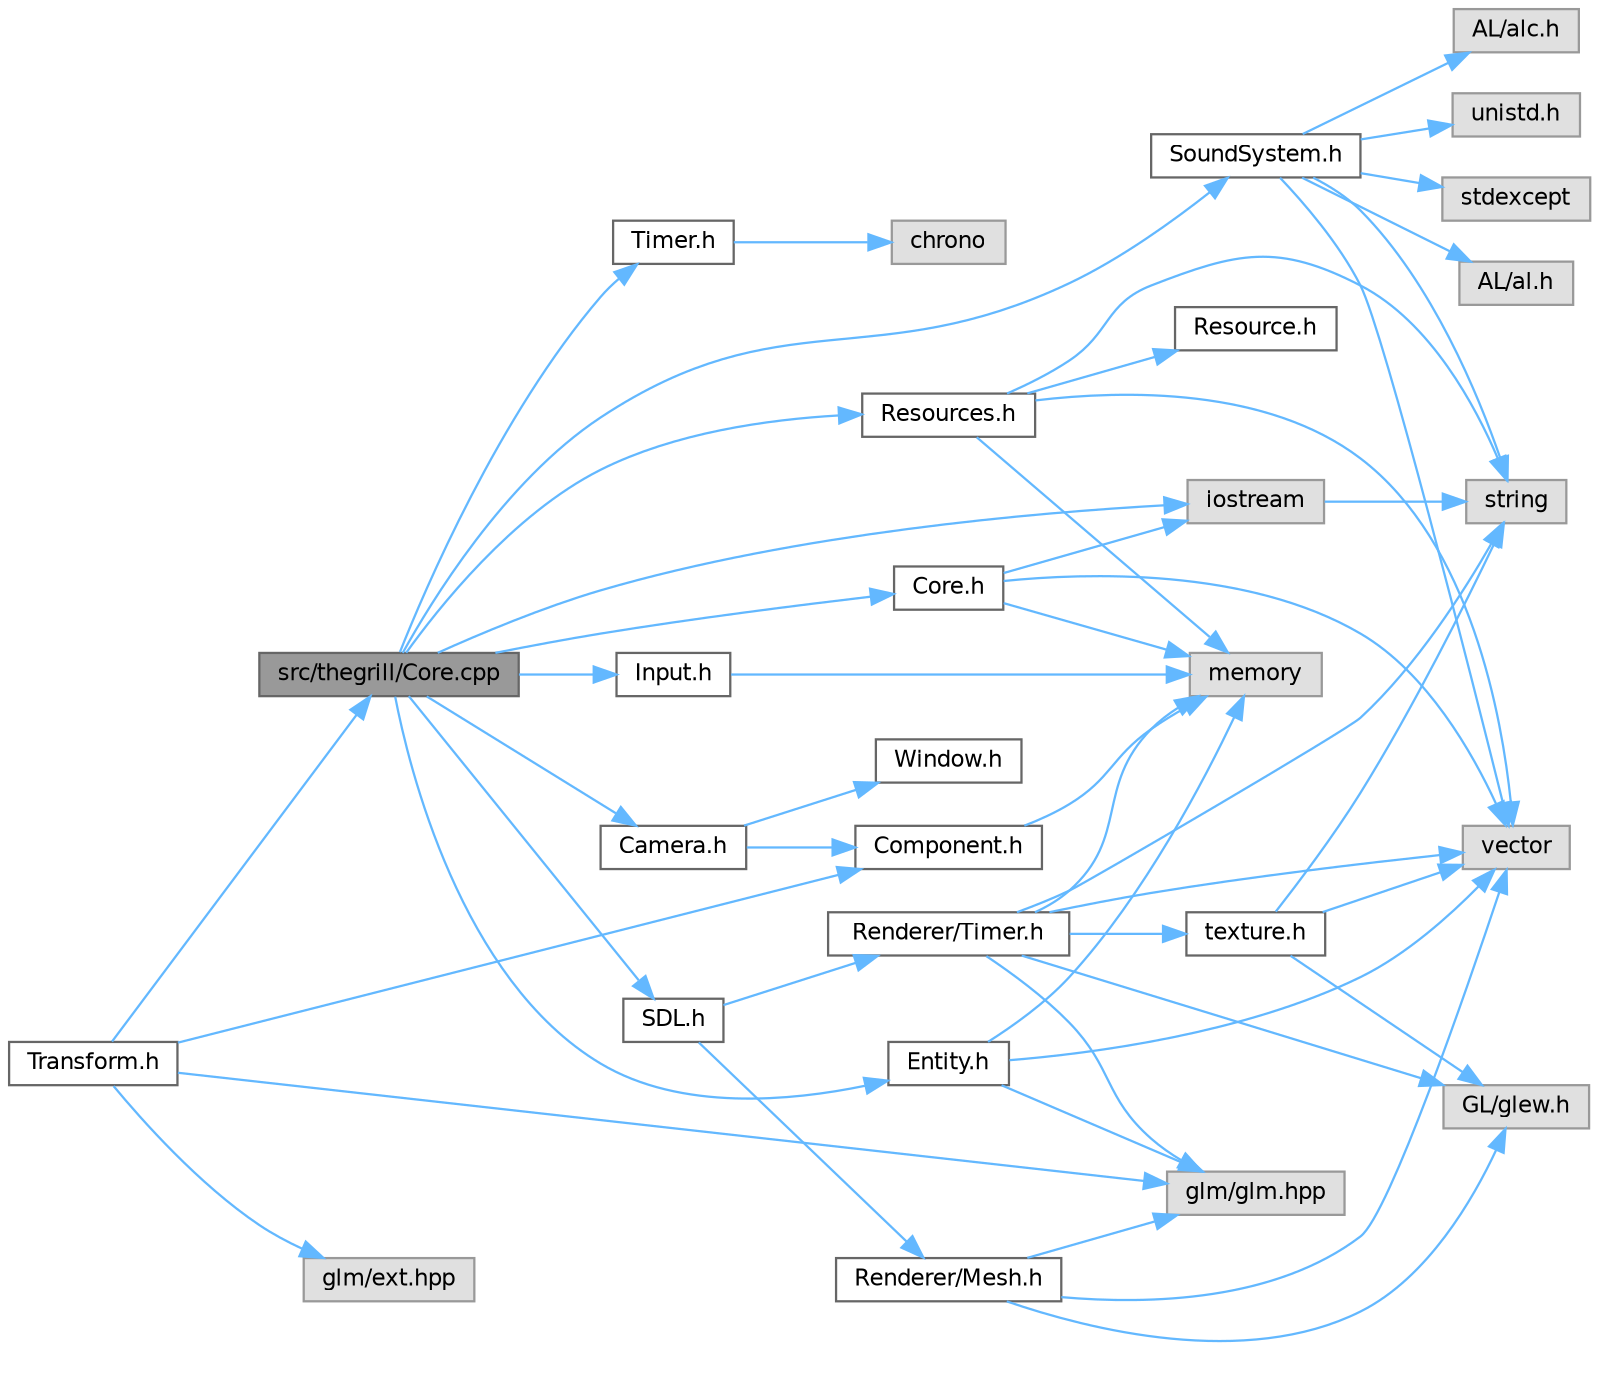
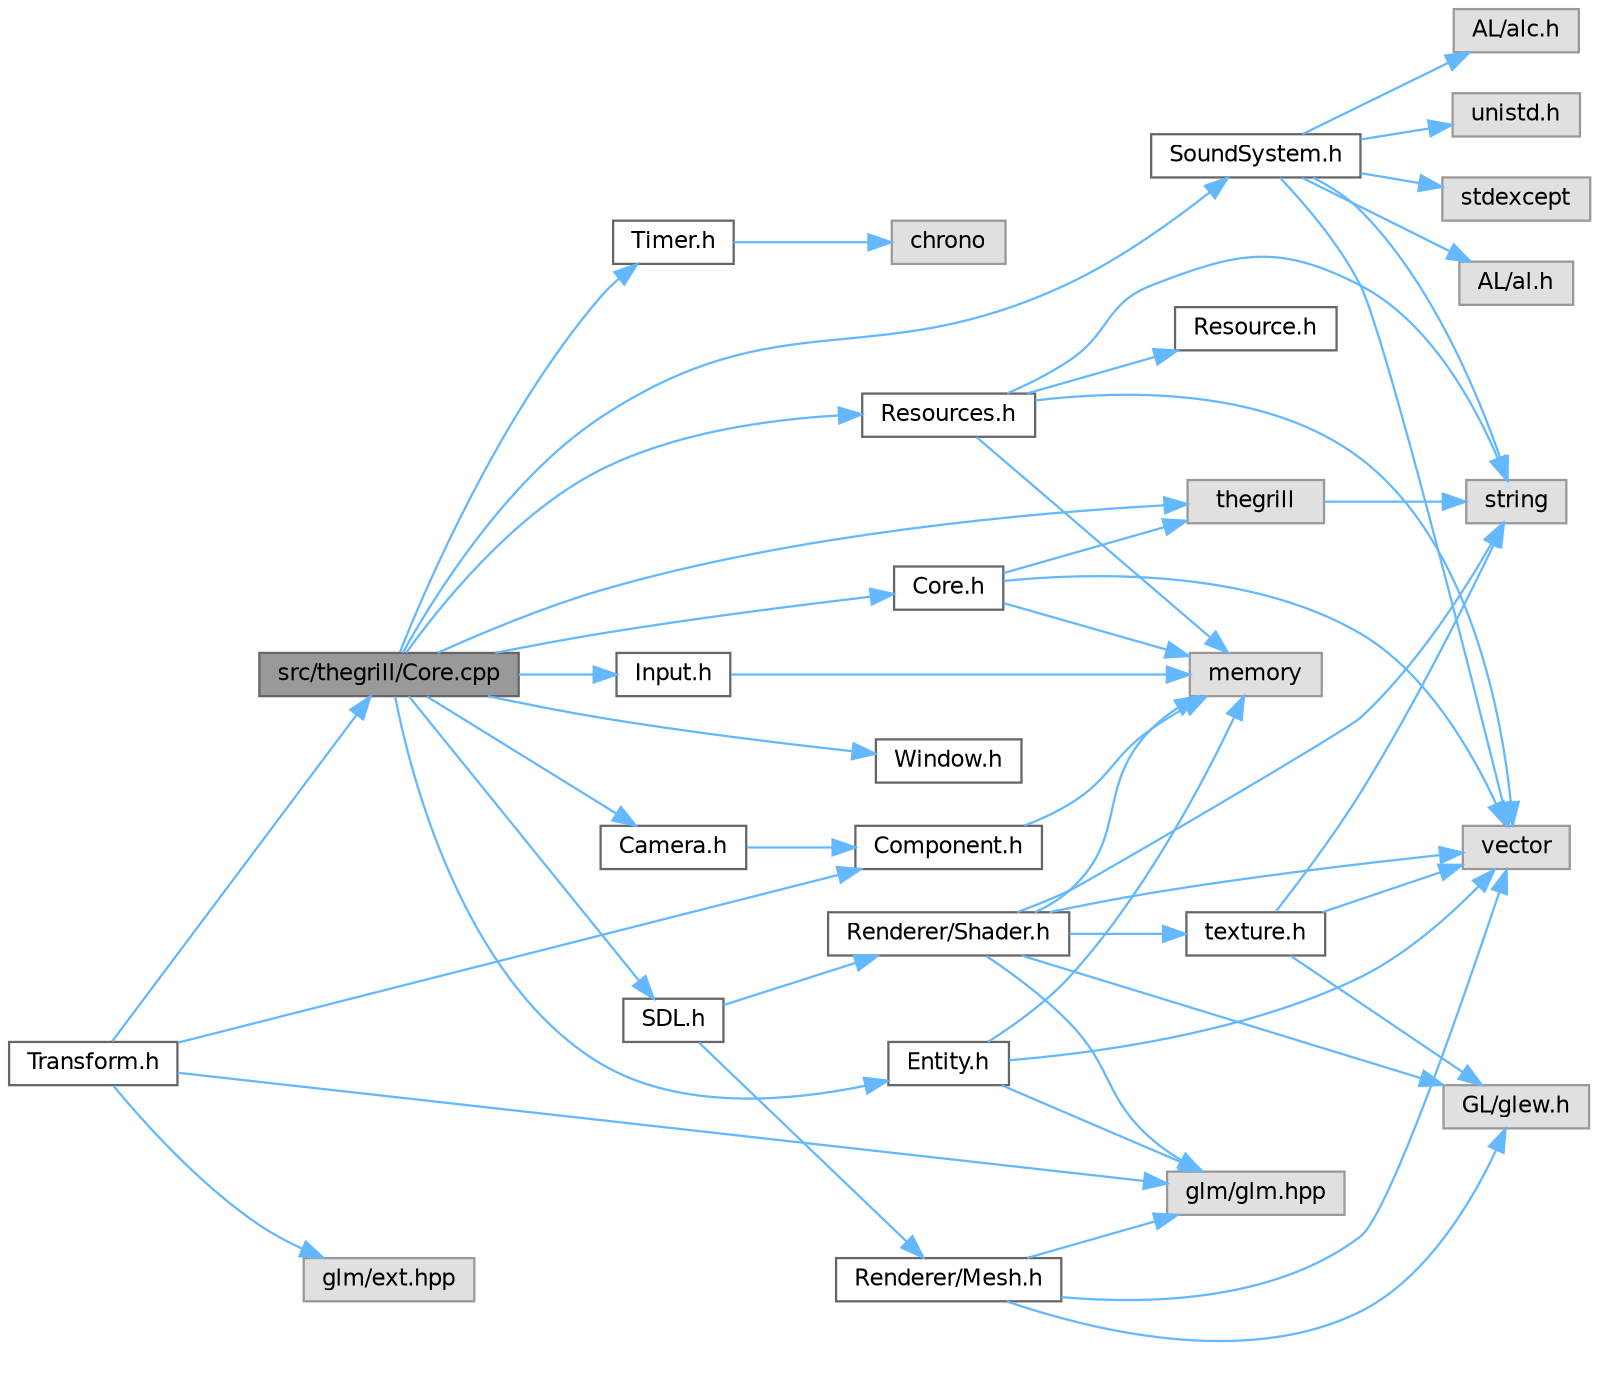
  digraph {
    rankdir=LR
    node [color=grey40 fillcolor=white fontname=Helvetica fontsize=10 shape=box style=filled]
    edge [color=steelblue1 fontname=Helvetica fontsize=10 labelfontname=Helvetica labelfontsize=10 style=solid]
    n1 [color=gray40 fillcolor=grey60 fontcolor=black height=0.2 label="src/thegrill/Core.cpp" width=0.4]
    n2 [height=0.2 label="Core.h" width=0.4]
-   n3 [color=grey60 fillcolor="#E0E0E0" height=0.2 label=iostream width=0.4]
+   n3 [color=grey60 fillcolor="#E0E0E0" height=0.2 label=thegrill width=0.4]
    n4 [height=0.2 label="Entity.h" width=0.4]
    n5 [height=0.2 label="Timer.h" width=0.4]
    n6 [height=0.2 label="Window.h" width=0.4]
    n7 [height=0.2 label="Resources.h" width=0.4]
    n8 [height=0.2 label="Input.h" width=0.4]
    n9 [height=0.2 label="SoundSystem.h" width=0.4]
    n10 [height=0.2 label="SDL.h" width=0.4]
    n11 [height=0.2 label="Camera.h" width=0.4]
    n12 [color=grey60 fillcolor="#E0E0E0" height=0.2 label=memory width=0.4]
    n13 [color=grey60 fillcolor="#E0E0E0" height=0.2 label=vector width=0.4]
    n14 [color=grey60 fillcolor="#E0E0E0" height=0.2 label=string width=0.4]
    n15 [color=grey60 fillcolor="#E0E0E0" height=0.2 label="glm/glm.hpp" width=0.4]
    n16 [height=0.2 label="Transform.h" width=0.4]
    n17 [height=0.2 label="Component.h" width=0.4]
    n18 [color=grey60 fillcolor="#E0E0E0" height=0.2 label="glm/ext.hpp" width=0.4]
    n19 [color=grey60 fillcolor="#E0E0E0" height=0.2 label=chrono width=0.4]
    n20 [height=0.2 label="Resource.h" width=0.4]
    n21 [color=grey60 fillcolor="#E0E0E0" height=0.2 label="AL/al.h" width=0.4]
    n22 [color=grey60 fillcolor="#E0E0E0" height=0.2 label="AL/alc.h" width=0.4]
    n23 [color=grey60 fillcolor="#E0E0E0" height=0.2 label="unistd.h" width=0.4]
    n24 [color=grey60 fillcolor="#E0E0E0" height=0.2 label=stdexcept width=0.4]
    n25 [height=0.2 label="Renderer/Mesh.h" width=0.4]
-   n26 [height=0.2 label="Renderer/Timer.h" width=0.4]
+   n26 [height=0.2 label="Renderer/Shader.h" width=0.4]
    n27 [color=grey60 fillcolor="#E0E0E0" height=0.2 label="GL/glew.h" width=0.4]
    n28 [height=0.2 label="texture.h" width=0.4]
    n1 -> n2
    n1 -> n3
    n1 -> n4
    n1 -> n5
-   n11 -> n6
+   n1 -> n6
    n1 -> n7
    n1 -> n8
    n1 -> n9
    n1 -> n10
    n1 -> n11
    n2 -> n3
    n2 -> n12
    n2 -> n13
    n3 -> n14
    n4 -> n12
    n4 -> n13
    n4 -> n15
    n5 -> n19
    n7 -> n12
    n7 -> n13
    n7 -> n14
    n7 -> n20
    n8 -> n12
    n9 -> n13
    n9 -> n14
    n9 -> n21
    n9 -> n22
    n9 -> n23
    n9 -> n24
    n10 -> n25
    n10 -> n26
    n11 -> n17
    n16 -> n1
    n16 -> n15
    n16 -> n17
    n16 -> n18
    n17 -> n12
    n25 -> n13
    n25 -> n15
    n25 -> n27
    n26 -> n12
    n26 -> n13
    n26 -> n14
    n26 -> n15
    n26 -> n27
    n26 -> n28
    n28 -> n13
    n28 -> n14
    n28 -> n27
  }
